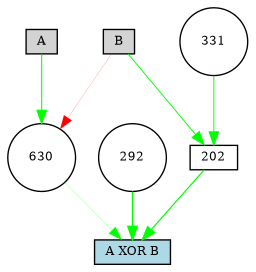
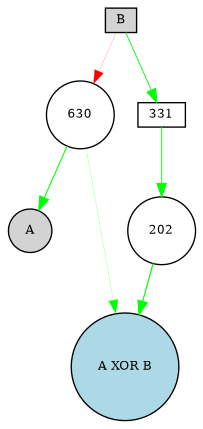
  digraph {
    node [fillcolor=white fontsize=9 shape=circle style=filled]
    edge [color=green style=solid]
-   A [fillcolor=lightgray height=0.2 shape=box width=0.2]
+   A [fillcolor=lightgray height=0.2 width=0.2]
    630 [height=0.2 width=0.2]
-   "A XOR B" [fillcolor=lightblue height=0.2 shape=box width=0.2]
+   "A XOR B" [fillcolor=lightblue height=0.2 width=0.2]
    B [fillcolor=lightgray height=0.2 shape=box width=0.2]
-   331 [height=0.2 width=0.2]
-   292 [height=0.2 width=0.2]
-   202 [height=0.2 shape=box width=0.2]
-   A -> 630 [penwidth=0.7792828125847663]
+   331 [height=0.2 shape=box width=0.2]
+   202 [height=0.2 width=0.2]
+   630 -> A [penwidth=0.7792828125847663]
    630 -> "A XOR B" [penwidth=0.1288555547952278]
    B -> 630 [color=red penwidth=0.11683187909830133]
-   B -> 202 [penwidth=0.6686588719908727]
+   B -> 331 [penwidth=0.6686588719908727]
    331 -> 202 [penwidth=0.6867934438215488]
-   292 -> "A XOR B" [penwidth=0.9661302322670254]
    202 -> "A XOR B" [penwidth=0.8811051565035172]
  }
